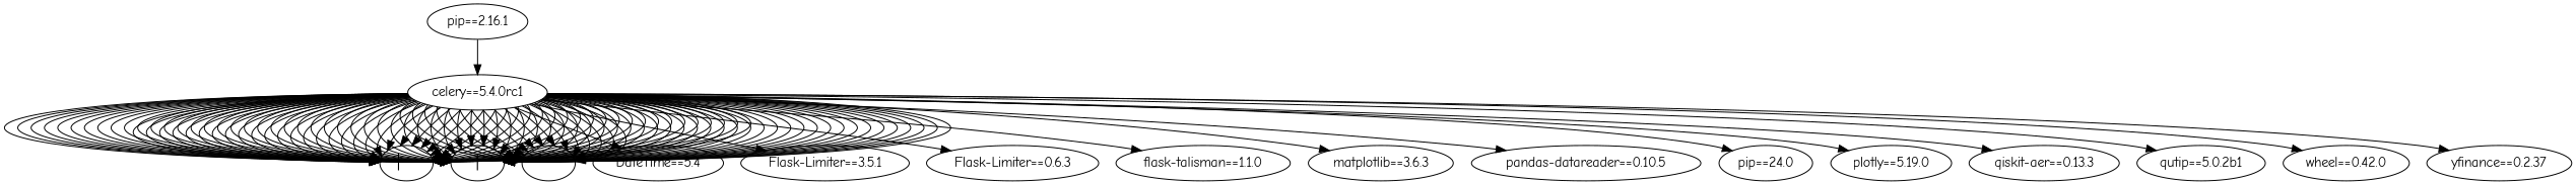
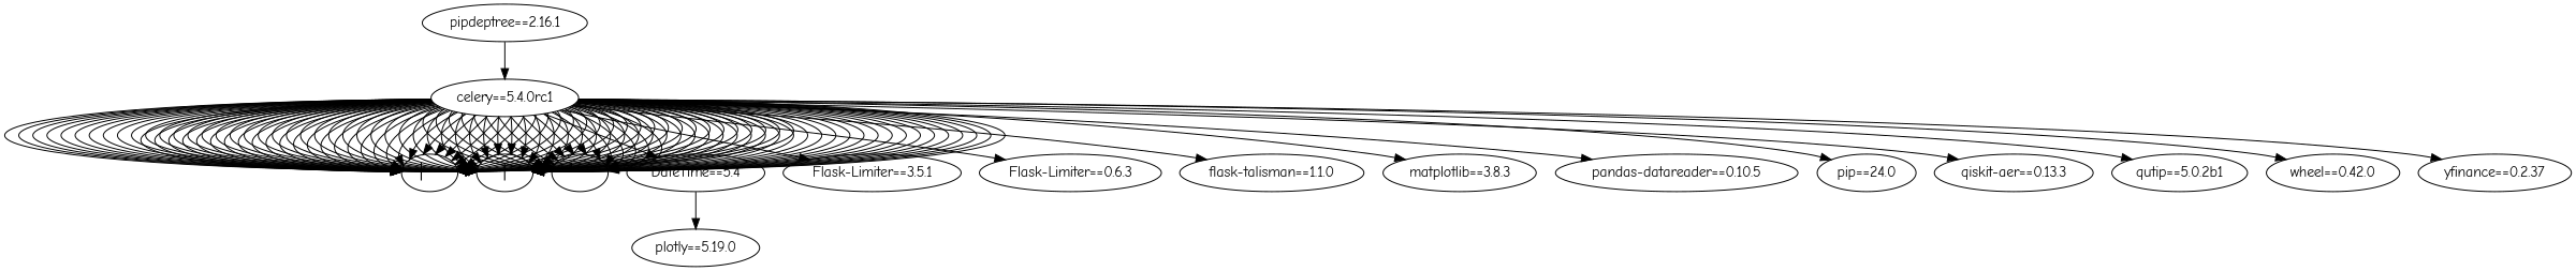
  digraph {
    fontname="Comic Neue"
    node [fontname="Comic Neue"]
    edge [fontname="Comic Neue"]
    "celery==5.4.0rc1"
    "├──"
    "│"
    "└──"
    "DateTime==5.4"
    "Flask-Limiter==3.5.1"
    n7 [label="Flask-Limiter==0.6.3"]
    "flask-talisman==1.1.0"
-   "matplotlib==3.8.3" [label="matplotlib==3.6.3"]
+   "matplotlib==3.8.3"
    n10 [label="pandas-datareader==0.10.5"]
    "pip==24.0"
    "plotly==5.19.0"
    "qiskit-aer==0.13.3"
    n14 [label="qutip==5.0.2b1"]
    "wheel==0.42.0"
    "yfinance==0.2.37"
-   "pipdeptree==2.16.1" [label="pip==2.16.1"]
+   "pipdeptree==2.16.1"
    "celery==5.4.0rc1" -> "├──"
    "celery==5.4.0rc1" -> "├──"
    "celery==5.4.0rc1" -> "├──"
    "celery==5.4.0rc1" -> "├──"
    "celery==5.4.0rc1" -> "├──"
    "celery==5.4.0rc1" -> "├──"
    "celery==5.4.0rc1" -> "├──"
    "celery==5.4.0rc1" -> "├──"
    "celery==5.4.0rc1" -> "├──"
    "celery==5.4.0rc1" -> "├──"
    "celery==5.4.0rc1" -> "├──"
    "celery==5.4.0rc1" -> "├──"
    "celery==5.4.0rc1" -> "├──"
    "celery==5.4.0rc1" -> "├──"
    "celery==5.4.0rc1" -> "├──"
    "celery==5.4.0rc1" -> "├──"
    "celery==5.4.0rc1" -> "├──"
    "celery==5.4.0rc1" -> "├──"
    "celery==5.4.0rc1" -> "├──"
    "celery==5.4.0rc1" -> "├──"
    "celery==5.4.0rc1" -> "├──"
    "celery==5.4.0rc1" -> "├──"
    "celery==5.4.0rc1" -> "├──"
    "celery==5.4.0rc1" -> "├──"
    "celery==5.4.0rc1" -> "├──"
    "celery==5.4.0rc1" -> "├──"
    "celery==5.4.0rc1" -> "├──"
    "celery==5.4.0rc1" -> "├──"
    "celery==5.4.0rc1" -> "├──"
    "celery==5.4.0rc1" -> "├──"
    "celery==5.4.0rc1" -> "├──"
    "celery==5.4.0rc1" -> "├──"
    "celery==5.4.0rc1" -> "├──"
    "celery==5.4.0rc1" -> "├──"
    "celery==5.4.0rc1" -> "├──"
    "celery==5.4.0rc1" -> "├──"
    "celery==5.4.0rc1" -> "├──"
    "celery==5.4.0rc1" -> "├──"
    "celery==5.4.0rc1" -> "├──"
    "celery==5.4.0rc1" -> "├──"
    "celery==5.4.0rc1" -> "├──"
    "celery==5.4.0rc1" -> "├──"
    "celery==5.4.0rc1" -> "├──"
    "celery==5.4.0rc1" -> "├──"
    "celery==5.4.0rc1" -> "├──"
    "celery==5.4.0rc1" -> "├──"
    "celery==5.4.0rc1" -> "├──"
    "celery==5.4.0rc1" -> "│"
    "celery==5.4.0rc1" -> "│"
    "celery==5.4.0rc1" -> "│"
    "celery==5.4.0rc1" -> "│"
    "celery==5.4.0rc1" -> "│"
    "celery==5.4.0rc1" -> "│"
    "celery==5.4.0rc1" -> "│"
    "celery==5.4.0rc1" -> "│"
    "celery==5.4.0rc1" -> "│"
    "celery==5.4.0rc1" -> "│"
    "celery==5.4.0rc1" -> "│"
    "celery==5.4.0rc1" -> "│"
    "celery==5.4.0rc1" -> "│"
    "celery==5.4.0rc1" -> "│"
    "celery==5.4.0rc1" -> "│"
    "celery==5.4.0rc1" -> "│"
    "celery==5.4.0rc1" -> "│"
    "celery==5.4.0rc1" -> "│"
    "celery==5.4.0rc1" -> "│"
    "celery==5.4.0rc1" -> "│"
    "celery==5.4.0rc1" -> "│"
    "celery==5.4.0rc1" -> "│"
    "celery==5.4.0rc1" -> "│"
    "celery==5.4.0rc1" -> "│"
    "celery==5.4.0rc1" -> "│"
    "celery==5.4.0rc1" -> "│"
    "celery==5.4.0rc1" -> "│"
    "celery==5.4.0rc1" -> "│"
    "celery==5.4.0rc1" -> "│"
    "celery==5.4.0rc1" -> "│"
    "celery==5.4.0rc1" -> "│"
    "celery==5.4.0rc1" -> "│"
    "celery==5.4.0rc1" -> "│"
    "celery==5.4.0rc1" -> "│"
    "celery==5.4.0rc1" -> "│"
    "celery==5.4.0rc1" -> "│"
    "celery==5.4.0rc1" -> "│"
    "celery==5.4.0rc1" -> "│"
    "celery==5.4.0rc1" -> "│"
    "celery==5.4.0rc1" -> "│"
    "celery==5.4.0rc1" -> "│"
    "celery==5.4.0rc1" -> "│"
    "celery==5.4.0rc1" -> "│"
    "celery==5.4.0rc1" -> "│"
    "celery==5.4.0rc1" -> "│"
    "celery==5.4.0rc1" -> "│"
    "celery==5.4.0rc1" -> "│"
    "celery==5.4.0rc1" -> "│"
    "celery==5.4.0rc1" -> "│"
    "celery==5.4.0rc1" -> "│"
    "celery==5.4.0rc1" -> "│"
    "celery==5.4.0rc1" -> "│"
    "celery==5.4.0rc1" -> "│"
    "celery==5.4.0rc1" -> "│"
    "celery==5.4.0rc1" -> "│"
    "celery==5.4.0rc1" -> "│"
    "celery==5.4.0rc1" -> "│"
    "celery==5.4.0rc1" -> "│"
    "celery==5.4.0rc1" -> "│"
    "celery==5.4.0rc1" -> "│"
    "celery==5.4.0rc1" -> "│"
    "celery==5.4.0rc1" -> "│"
    "celery==5.4.0rc1" -> "│"
    "celery==5.4.0rc1" -> "│"
    "celery==5.4.0rc1" -> "│"
    "celery==5.4.0rc1" -> "│"
    "celery==5.4.0rc1" -> "│"
    "celery==5.4.0rc1" -> "│"
    "celery==5.4.0rc1" -> "│"
    "celery==5.4.0rc1" -> "│"
    "celery==5.4.0rc1" -> "│"
    "celery==5.4.0rc1" -> "│"
    "celery==5.4.0rc1" -> "└──"
    "celery==5.4.0rc1" -> "└──"
    "celery==5.4.0rc1" -> "└──"
    "celery==5.4.0rc1" -> "└──"
    "celery==5.4.0rc1" -> "└──"
    "celery==5.4.0rc1" -> "└──"
    "celery==5.4.0rc1" -> "└──"
    "celery==5.4.0rc1" -> "└──"
    "celery==5.4.0rc1" -> "└──"
    "celery==5.4.0rc1" -> "└──"
    "celery==5.4.0rc1" -> "└──"
    "celery==5.4.0rc1" -> "└──"
    "celery==5.4.0rc1" -> "└──"
    "celery==5.4.0rc1" -> "└──"
    "celery==5.4.0rc1" -> "└──"
    "celery==5.4.0rc1" -> "└──"
    "celery==5.4.0rc1" -> "└──"
    "celery==5.4.0rc1" -> "DateTime==5.4"
    "celery==5.4.0rc1" -> "Flask-Limiter==3.5.1"
    "celery==5.4.0rc1" -> n7
    "celery==5.4.0rc1" -> "flask-talisman==1.1.0"
    "celery==5.4.0rc1" -> "matplotlib==3.8.3"
    "celery==5.4.0rc1" -> n10
    "celery==5.4.0rc1" -> "pip==24.0"
-   "celery==5.4.0rc1" -> "plotly==5.19.0"
+   "DateTime==5.4" -> "plotly==5.19.0"
    "celery==5.4.0rc1" -> "qiskit-aer==0.13.3"
    "celery==5.4.0rc1" -> n14
    "celery==5.4.0rc1" -> "wheel==0.42.0"
    "celery==5.4.0rc1" -> "yfinance==0.2.37"
    "pipdeptree==2.16.1" -> "celery==5.4.0rc1"
  }
